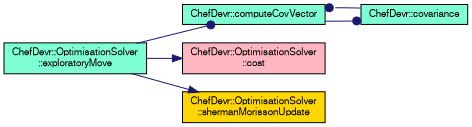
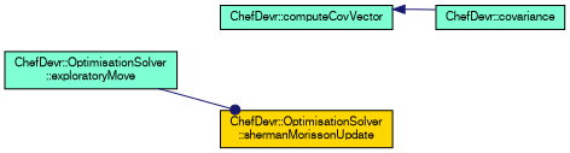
  digraph {
    rankdir=LR
    node [color=black fillcolor=aquamarine fontname=FreeSans fontsize=10 shape=record style=filled]
    edge [arrowhead=dot color=midnightblue fontname=FreeSans fontsize=10 labelfontname=FreeSans labelfontsize=10 style=solid]
    n1 [fontcolor=black height=0.2 label="ChefDevr::OptimisationSolver\l::exploratoryMove" width=0.4]
    n2 [height=0.2 label="ChefDevr::computeCovVector" width=0.4]
-   n3 [fillcolor=lightpink height=0.2 label="ChefDevr::OptimisationSolver\l::cost" width=0.4]
    n4 [fillcolor=gold height=0.2 label="ChefDevr::OptimisationSolver\l::shermanMorissonUpdate" width=0.4]
    n5 [height=0.2 label="ChefDevr::covariance" width=0.4]
-   n1 -> n2
-   n1 -> n3 [arrowhead=normal]
-   n1 -> n4 [arrowhead=normal]
-   n2 -> n5
-   n5 -> n2
+   n1 -> n4
+   n5 -> n2 [arrowhead=normal]
  }
